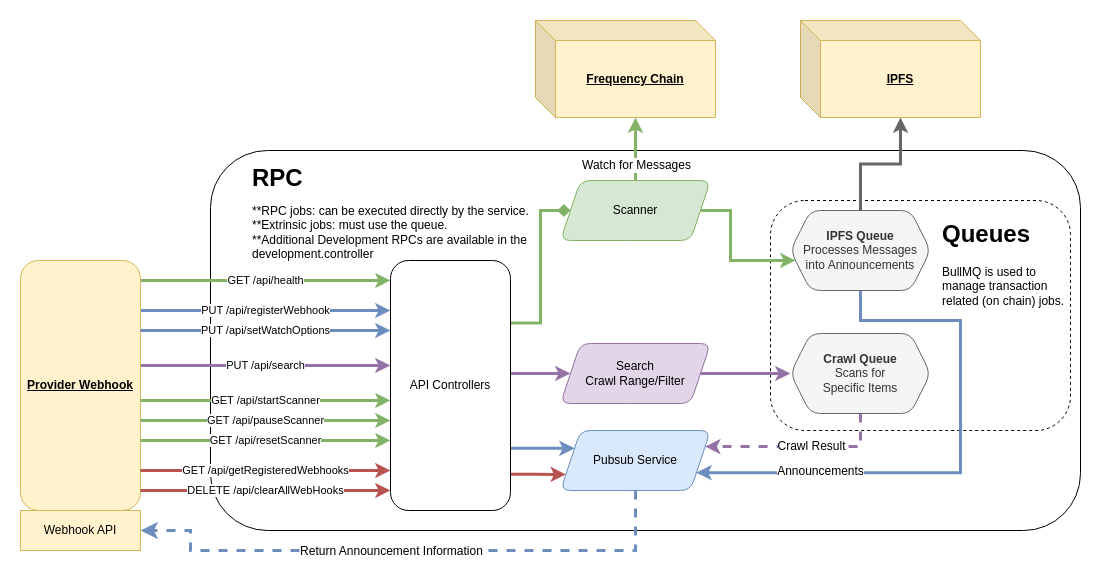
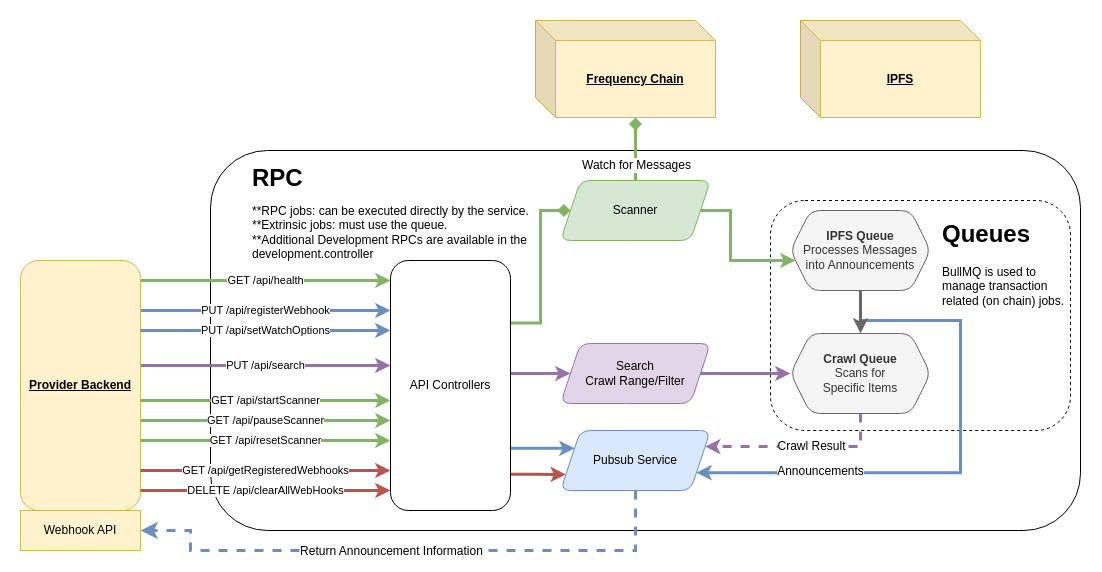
  <mxCell id="0" />
  <mxCell id="1" parent="0" />
  <mxCell id="2" value="" style="rounded=1;whiteSpace=wrap;html=1;" parent="1" vertex="1"><mxGeometry x="210" y="150" width="870" height="380" as="geometry" /></mxCell>
  <mxCell id="3" value="" style="rounded=1;whiteSpace=wrap;html=1;dashed=1;" parent="1" vertex="1"><mxGeometry x="770" y="200" width="300" height="230" as="geometry" /></mxCell>
  <mxCell id="4" value="GET /api/health" style="endArrow=classic;html=1;rounded=0;fillColor=#d5e8d4;strokeColor=#82b366;strokeWidth=3;" parent="1" edge="1"><mxGeometry width="50" height="50" relative="1" as="geometry"><mxPoint x="140" y="280" as="sourcePoint" /><mxPoint x="390" y="280" as="targetPoint" /></mxGeometry></mxCell>
  <mxCell id="5" style="edgeStyle=orthogonalEdgeStyle;rounded=0;hachureGap=4;orthogonalLoop=1;jettySize=auto;html=1;exitX=1;exitY=0.25;exitDx=0;exitDy=0;entryX=0;entryY=0.5;entryDx=0;entryDy=0;fontFamily=Architects Daughter;fontSource=https%3A%2F%2Ffonts.googleapis.com%2Fcss%3Ffamily%3DArchitects%2BDaughter;fontSize=16;fillColor=#d5e8d4;strokeColor=#82b366;strokeWidth=3;endArrow=diamond;" parent="1" source="9" target="23" edge="1"><mxGeometry relative="1" as="geometry"><Array as="points"><mxPoint x="540" y="322" /><mxPoint x="540" y="210" /></Array></mxGeometry></mxCell>
  <mxCell id="6" style="edgeStyle=orthogonalEdgeStyle;rounded=0;hachureGap=4;orthogonalLoop=1;jettySize=auto;html=1;entryX=0;entryY=0.5;entryDx=0;entryDy=0;fontFamily=Architects Daughter;fontSource=https%3A%2F%2Ffonts.googleapis.com%2Fcss%3Ffamily%3DArchitects%2BDaughter;fontSize=16;fillColor=#e1d5e7;strokeColor=#9673a6;strokeWidth=3;exitX=1.001;exitY=0.448;exitDx=0;exitDy=0;exitPerimeter=0;" edge="1" parent="1" source="9" target="26"><mxGeometry relative="1" as="geometry"><Array as="points"><mxPoint x="510" y="373" /></Array></mxGeometry></mxCell>
  <mxCell id="7" style="edgeStyle=orthogonalEdgeStyle;rounded=0;hachureGap=4;orthogonalLoop=1;jettySize=auto;html=1;exitX=1.002;exitY=0.855;exitDx=0;exitDy=0;entryX=0;entryY=0.25;entryDx=0;entryDy=0;fontFamily=Architects Daughter;fontSource=https%3A%2F%2Ffonts.googleapis.com%2Fcss%3Ffamily%3DArchitects%2BDaughter;fontSize=16;strokeWidth=3;fillColor=#dae8fc;strokeColor=#6c8ebf;exitPerimeter=0;" edge="1" parent="1" target="24"><mxGeometry relative="1" as="geometry"><mxPoint x="510" y="447.75" as="sourcePoint" /><mxPoint x="573.822" y="446.812" as="targetPoint" /><Array as="points"><mxPoint x="574" y="448" /></Array></mxGeometry></mxCell>
  <mxCell id="8" style="edgeStyle=orthogonalEdgeStyle;rounded=0;hachureGap=4;orthogonalLoop=1;jettySize=auto;html=1;entryX=0;entryY=0.75;entryDx=0;entryDy=0;fontFamily=Architects Daughter;fontSource=https%3A%2F%2Ffonts.googleapis.com%2Fcss%3Ffamily%3DArchitects%2BDaughter;fontSize=16;fillColor=#f8cecc;strokeColor=#b85450;strokeWidth=3;exitX=0.998;exitY=0.855;exitDx=0;exitDy=0;exitPerimeter=0;" edge="1" parent="1" source="9" target="24"><mxGeometry relative="1" as="geometry" /></mxCell>
  <mxCell id="9" value="API Controllers" style="rounded=1;whiteSpace=wrap;html=1;" parent="1" vertex="1"><mxGeometry x="390" y="260" width="120" height="250" as="geometry" /></mxCell>
  <mxCell id="10" value="&lt;div&gt;PUT /api/search&lt;/div&gt;" style="endArrow=classic;html=1;rounded=0;fillColor=#e1d5e7;strokeColor=#9673a6;strokeWidth=3;" parent="1" edge="1"><mxGeometry x="0.003" width="50" height="50" relative="1" as="geometry"><mxPoint x="140" y="365" as="sourcePoint" /><mxPoint x="390" y="365" as="targetPoint" /><mxPoint as="offset" /></mxGeometry></mxCell>
  <mxCell id="11" value="&lt;div&gt;PUT /api/registerWebhook&lt;/div&gt;" style="endArrow=classic;html=1;rounded=0;fillColor=#dae8fc;strokeColor=#6c8ebf;strokeWidth=3;exitX=1;exitY=0.448;exitDx=0;exitDy=0;exitPerimeter=0;" parent="1" edge="1"><mxGeometry width="50" height="50" relative="1" as="geometry"><mxPoint x="140" y="310" as="sourcePoint" /><mxPoint x="390" y="310" as="targetPoint" /></mxGeometry></mxCell>
- <mxCell id="12" value="&lt;u&gt;&lt;b&gt;Provider Webhook&lt;/b&gt;&lt;/u&gt;" style="rounded=1;whiteSpace=wrap;html=1;fillColor=#fff2cc;strokeColor=#d6b656;fontColor=#000000;" parent="1" vertex="1"><mxGeometry x="20" y="260" width="120" height="250" as="geometry" /></mxCell>
+ <mxCell id="12" value="&lt;u&gt;&lt;b&gt;Provider Backend&lt;/b&gt;&lt;/u&gt;" style="rounded=1;whiteSpace=wrap;html=1;fillColor=#fff2cc;strokeColor=#d6b656;fontColor=#000000;" parent="1" vertex="1"><mxGeometry x="20" y="260" width="120" height="250" as="geometry" /></mxCell>
  <mxCell id="13" value="" style="endArrow=classic;html=1;rounded=0;fontSize=12;startSize=8;endSize=8;edgeStyle=orthogonalEdgeStyle;strokeWidth=3;fillColor=#dae8fc;strokeColor=#6c8ebf;dashed=1;entryX=1;entryY=0.5;entryDx=0;entryDy=0;exitX=0.5;exitY=1;exitDx=0;exitDy=0;" parent="1" source="24" target="15" edge="1"><mxGeometry width="50" height="50" relative="1" as="geometry"><mxPoint x="670" y="480" as="sourcePoint" /><mxPoint x="-10" y="520" as="targetPoint" /><Array as="points"><mxPoint x="635" y="550" /><mxPoint x="190" y="550" /><mxPoint x="190" y="530" /></Array></mxGeometry></mxCell>
  <mxCell id="14" value="Return Announcement Information" style="edgeLabel;html=1;align=center;verticalAlign=middle;resizable=0;points=[];fontSize=12;" parent="13" vertex="1" connectable="0"><mxGeometry x="0.056" relative="1" as="geometry"><mxPoint x="-1" as="offset" /></mxGeometry></mxCell>
  <mxCell id="15" value="Webhook API" style="whiteSpace=wrap;html=1;fillColor=#fff2cc;strokeColor=#d6b656;fontColor=#000000;rounded=0;" parent="1" vertex="1"><mxGeometry x="20" y="510" width="120" height="40" as="geometry" /></mxCell>
  <mxCell id="16" value="&lt;h1 style=&quot;margin-top: 0px;&quot;&gt;Queues&lt;/h1&gt;&lt;p&gt;BullMQ is used to manage transaction related (on chain) jobs.&lt;/p&gt;" style="text;html=1;whiteSpace=wrap;overflow=hidden;rounded=0;fontFamily=Helvetica;fontSize=12;fontColor=default;" parent="1" vertex="1"><mxGeometry x="940" y="213" width="140" height="120" as="geometry" /></mxCell>
  <mxCell id="17" value="&lt;h1 style=&quot;margin-top: 0px;&quot;&gt;&lt;span style=&quot;background-color: initial;&quot;&gt;RPC&lt;/span&gt;&lt;/h1&gt;" style="text;html=1;whiteSpace=wrap;overflow=hidden;rounded=0;fontFamily=Helvetica;fontSize=12;fontColor=default;" parent="1" vertex="1"><mxGeometry x="250" y="157" width="295" height="40" as="geometry" /></mxCell>
  <mxCell id="18" value="&lt;u&gt;&lt;b&gt;Frequency Chain&lt;/b&gt;&lt;/u&gt;" style="shape=cube;whiteSpace=wrap;html=1;boundedLbl=1;backgroundOutline=1;darkOpacity=0.05;darkOpacity2=0.1;rounded=1;strokeColor=#d6b656;align=center;verticalAlign=middle;fontFamily=Helvetica;fontSize=12;fillColor=#fff2cc;fontColor=#000000;" parent="1" vertex="1"><mxGeometry x="535" y="20" width="180" height="97" as="geometry" /></mxCell>
- <mxCell id="19" style="edgeStyle=orthogonalEdgeStyle;rounded=0;orthogonalLoop=1;jettySize=auto;html=1;fontFamily=Helvetica;fontSize=12;fontColor=default;fillColor=#d5e8d4;strokeColor=#82b366;strokeWidth=3;exitX=0.5;exitY=0;exitDx=0;exitDy=0;entryX=0;entryY=0;entryDx=100;entryDy=97;entryPerimeter=0;" parent="1" source="23" target="18" edge="1"><mxGeometry relative="1" as="geometry"><Array as="points"><mxPoint x="635" y="120" /><mxPoint x="635" y="120" /></Array><mxPoint x="710" y="90" as="sourcePoint" /><mxPoint x="700" y="40" as="targetPoint" /></mxGeometry></mxCell>
+ <mxCell id="19" style="edgeStyle=orthogonalEdgeStyle;rounded=0;orthogonalLoop=1;jettySize=auto;html=1;fontFamily=Helvetica;fontSize=12;fontColor=default;fillColor=#d5e8d4;strokeColor=#82b366;strokeWidth=3;exitX=0.5;exitY=0;exitDx=0;exitDy=0;entryX=0;entryY=0;entryDx=100;entryDy=97;entryPerimeter=0;endArrow=diamond;" parent="1" source="23" target="18" edge="1"><mxGeometry relative="1" as="geometry"><Array as="points"><mxPoint x="635" y="120" /><mxPoint x="635" y="120" /></Array><mxPoint x="710" y="90" as="sourcePoint" /><mxPoint x="700" y="40" as="targetPoint" /></mxGeometry></mxCell>
  <mxCell id="20" value="Watch for Messages" style="edgeLabel;html=1;align=center;verticalAlign=middle;resizable=0;points=[];rounded=1;strokeColor=default;fontFamily=Helvetica;fontSize=12;fontColor=default;fillColor=default;" parent="19" vertex="1" connectable="0"><mxGeometry x="-0.038" y="-2" relative="1" as="geometry"><mxPoint x="-2" y="14" as="offset" /></mxGeometry></mxCell>
  <mxCell id="21" value="**RPC jobs: can be executed directly by the service.&lt;br&gt;**Extrinsic jobs: must use the queue.&lt;br&gt;**Additional Development RPCs are available in the development.controller" style="text;html=1;whiteSpace=wrap;overflow=hidden;rounded=0;" parent="1" vertex="1"><mxGeometry x="250" y="197" width="295" height="80" as="geometry" /></mxCell>
  <mxCell id="22" style="edgeStyle=orthogonalEdgeStyle;rounded=0;hachureGap=4;orthogonalLoop=1;jettySize=auto;html=1;exitX=1;exitY=0.5;exitDx=0;exitDy=0;fontFamily=Architects Daughter;fontSource=https%3A%2F%2Ffonts.googleapis.com%2Fcss%3Ffamily%3DArchitects%2BDaughter;fontSize=16;fillColor=#d5e8d4;strokeColor=#82b366;strokeWidth=3;" parent="1" source="23" target="29" edge="1"><mxGeometry relative="1" as="geometry"><Array as="points"><mxPoint x="730" y="210" /><mxPoint x="730" y="260" /></Array></mxGeometry></mxCell>
  <mxCell id="23" value="Scanner" style="shape=parallelogram;perimeter=parallelogramPerimeter;whiteSpace=wrap;html=1;fixedSize=1;rounded=1;strokeColor=#82b366;align=center;verticalAlign=middle;fontFamily=Helvetica;fontSize=12;fillColor=#d5e8d4;fontColor=#000000;" parent="1" vertex="1"><mxGeometry x="560" y="180" width="150" height="60" as="geometry" /></mxCell>
  <mxCell id="24" value="Pubsub Service" style="shape=parallelogram;perimeter=parallelogramPerimeter;whiteSpace=wrap;html=1;fixedSize=1;rounded=1;strokeColor=#6c8ebf;align=center;verticalAlign=middle;fontFamily=Helvetica;fontSize=12;fillColor=#dae8fc;" parent="1" vertex="1"><mxGeometry x="560" y="430" width="150" height="60" as="geometry" /></mxCell>
  <mxCell id="25" style="edgeStyle=orthogonalEdgeStyle;rounded=0;hachureGap=4;orthogonalLoop=1;jettySize=auto;html=1;exitX=1;exitY=0.5;exitDx=0;exitDy=0;fontFamily=Architects Daughter;fontSource=https%3A%2F%2Ffonts.googleapis.com%2Fcss%3Ffamily%3DArchitects%2BDaughter;fontSize=16;fillColor=#e1d5e7;strokeColor=#9673a6;strokeWidth=3;" edge="1" parent="1" source="26" target="40"><mxGeometry relative="1" as="geometry" /></mxCell>
  <mxCell id="26" value="Search&lt;br&gt;Crawl Range/Filter" style="shape=parallelogram;perimeter=parallelogramPerimeter;whiteSpace=wrap;html=1;fixedSize=1;rounded=1;strokeColor=#9673a6;align=center;verticalAlign=middle;fontFamily=Helvetica;fontSize=12;fillColor=#e1d5e7;strokeWidth=1;" parent="1" vertex="1"><mxGeometry x="560" y="343" width="150" height="60" as="geometry" /></mxCell>
  <mxCell id="27" style="edgeStyle=orthogonalEdgeStyle;rounded=0;hachureGap=4;orthogonalLoop=1;jettySize=auto;html=1;entryX=1;entryY=0.75;entryDx=0;entryDy=0;fontFamily=Architects Daughter;fontSource=https%3A%2F%2Ffonts.googleapis.com%2Fcss%3Ffamily%3DArchitects%2BDaughter;fontSize=16;fillColor=#dae8fc;strokeColor=#6c8ebf;strokeWidth=3;" edge="1" parent="1" source="29" target="24"><mxGeometry relative="1" as="geometry"><Array as="points"><mxPoint x="860" y="320" /><mxPoint x="960" y="320" /><mxPoint x="960" y="472" /></Array></mxGeometry></mxCell>
  <mxCell id="28" value="Announcements" style="edgeLabel;html=1;align=center;verticalAlign=middle;resizable=0;points=[];fontSize=12;fontFamily=Helvetica;fillColor=default;strokeColor=default;rounded=1;" vertex="1" connectable="0" parent="27"><mxGeometry x="0.548" y="-2" relative="1" as="geometry"><mxPoint as="offset" /></mxGeometry></mxCell>
  <mxCell id="29" value="&lt;b&gt;IPFS Queue&lt;br&gt;&lt;/b&gt;Processes Messages&lt;br&gt;into Announcements" style="shape=hexagon;whiteSpace=wrap;html=1;fixedSize=1;rounded=1;strokeColor=#666666;align=center;verticalAlign=middle;fontFamily=Helvetica;fontSize=12;fillColor=#f5f5f5;fontColor=#333333;perimeter=hexagonPerimeter2;" parent="1" vertex="1"><mxGeometry x="790" y="210" width="140" height="80" as="geometry" /></mxCell>
  <mxCell id="30" value="&lt;div&gt;DELETE /api/clearAllWebHooks&lt;/div&gt;" style="endArrow=classic;html=1;rounded=0;entryX=0;entryY=0.75;entryDx=0;entryDy=0;fillColor=#f8cecc;strokeColor=#b85450;strokeWidth=3;exitX=1;exitY=0.75;exitDx=0;exitDy=0;" edge="1" parent="1"><mxGeometry width="50" height="50" relative="1" as="geometry"><mxPoint x="140" y="490" as="sourcePoint" /><mxPoint x="390" y="490" as="targetPoint" /></mxGeometry></mxCell>
  <mxCell id="31" value="&lt;div&gt;GET /api/getRegisteredWebhooks&lt;/div&gt;" style="endArrow=classic;html=1;rounded=0;entryX=0;entryY=0.75;entryDx=0;entryDy=0;fillColor=#f8cecc;strokeColor=#b85450;strokeWidth=3;exitX=1;exitY=0.75;exitDx=0;exitDy=0;" edge="1" parent="1"><mxGeometry width="50" height="50" relative="1" as="geometry"><mxPoint x="140" y="470" as="sourcePoint" /><mxPoint x="390" y="470" as="targetPoint" /></mxGeometry></mxCell>
  <mxCell id="32" value="&lt;div&gt;GET /api/resetScanner&lt;/div&gt;" style="endArrow=classic;html=1;rounded=0;entryX=0;entryY=0.75;entryDx=0;entryDy=0;fillColor=#d5e8d4;strokeColor=#82b366;strokeWidth=3;exitX=1;exitY=0.75;exitDx=0;exitDy=0;" edge="1" parent="1"><mxGeometry width="50" height="50" relative="1" as="geometry"><mxPoint x="140" y="440" as="sourcePoint" /><mxPoint x="390" y="440" as="targetPoint" /></mxGeometry></mxCell>
  <mxCell id="33" value="&lt;div&gt;GET /api/pauseScanner&lt;/div&gt;" style="endArrow=classic;html=1;rounded=0;entryX=0;entryY=0.75;entryDx=0;entryDy=0;fillColor=#d5e8d4;strokeColor=#82b366;strokeWidth=3;exitX=1;exitY=0.75;exitDx=0;exitDy=0;" edge="1" parent="1"><mxGeometry width="50" height="50" relative="1" as="geometry"><mxPoint x="140" y="420" as="sourcePoint" /><mxPoint x="390" y="420" as="targetPoint" /></mxGeometry></mxCell>
  <mxCell id="34" value="&lt;div&gt;GET /api/startScanner&lt;/div&gt;" style="endArrow=classic;html=1;rounded=0;entryX=0;entryY=0.75;entryDx=0;entryDy=0;fillColor=#d5e8d4;strokeColor=#82b366;strokeWidth=3;exitX=1;exitY=0.75;exitDx=0;exitDy=0;" edge="1" parent="1"><mxGeometry width="50" height="50" relative="1" as="geometry"><mxPoint x="140" y="400" as="sourcePoint" /><mxPoint x="390" y="400" as="targetPoint" /></mxGeometry></mxCell>
  <mxCell id="35" value="&lt;div&gt;PUT /api/setWatchOptions&lt;/div&gt;" style="endArrow=classic;html=1;rounded=0;fillColor=#dae8fc;strokeColor=#6c8ebf;strokeWidth=3;exitX=1;exitY=0.448;exitDx=0;exitDy=0;exitPerimeter=0;" edge="1" parent="1"><mxGeometry width="50" height="50" relative="1" as="geometry"><mxPoint x="140" y="330" as="sourcePoint" /><mxPoint x="390" y="330" as="targetPoint" /></mxGeometry></mxCell>
  <mxCell id="36" value="&lt;u&gt;&lt;b&gt;IPFS&lt;/b&gt;&lt;/u&gt;" style="shape=cube;whiteSpace=wrap;html=1;boundedLbl=1;backgroundOutline=1;darkOpacity=0.05;darkOpacity2=0.1;rounded=1;strokeColor=#d6b656;align=center;verticalAlign=middle;fontFamily=Helvetica;fontSize=12;fillColor=#fff2cc;fontColor=#000000;" vertex="1" parent="1"><mxGeometry x="800" y="20" width="180" height="97" as="geometry" /></mxCell>
- <mxCell id="37" style="edgeStyle=orthogonalEdgeStyle;rounded=0;hachureGap=4;orthogonalLoop=1;jettySize=auto;html=1;entryX=0;entryY=0;entryDx=100;entryDy=97;entryPerimeter=0;fontFamily=Architects Daughter;fontSource=https%3A%2F%2Ffonts.googleapis.com%2Fcss%3Ffamily%3DArchitects%2BDaughter;fontSize=16;fillColor=#f5f5f5;strokeColor=#666666;strokeWidth=3;" edge="1" parent="1" source="29" target="36"><mxGeometry relative="1" as="geometry" /></mxCell>
+ <mxCell id="37" style="edgeStyle=orthogonalEdgeStyle;rounded=0;hachureGap=4;orthogonalLoop=1;jettySize=auto;html=1;fontFamily=Architects Daughter;fontSource=https%3A%2F%2Ffonts.googleapis.com%2Fcss%3Ffamily%3DArchitects%2BDaughter;fontSize=16;fillColor=#f5f5f5;strokeColor=#666666;strokeWidth=3;" edge="1" parent="1" source="29" target="40"><mxGeometry relative="1" as="geometry" /></mxCell>
  <mxCell id="38" style="edgeStyle=orthogonalEdgeStyle;rounded=0;hachureGap=4;orthogonalLoop=1;jettySize=auto;html=1;exitX=0.5;exitY=1;exitDx=0;exitDy=0;entryX=1;entryY=0.25;entryDx=0;entryDy=0;fontFamily=Architects Daughter;fontSource=https%3A%2F%2Ffonts.googleapis.com%2Fcss%3Ffamily%3DArchitects%2BDaughter;fontSize=16;fillColor=#e1d5e7;strokeColor=#9673a6;strokeWidth=3;dashed=1;" edge="1" parent="1" source="40" target="24"><mxGeometry relative="1" as="geometry"><Array as="points"><mxPoint x="860" y="446" /></Array></mxGeometry></mxCell>
  <mxCell id="39" value="Crawl Result" style="edgeLabel;html=1;align=center;verticalAlign=middle;resizable=0;points=[];fontSize=12;fontFamily=Helvetica;fillColor=default;strokeColor=default;rounded=1;" vertex="1" connectable="0" parent="38"><mxGeometry x="0.279" y="-1" relative="1" as="geometry"><mxPoint x="38" as="offset" /></mxGeometry></mxCell>
  <mxCell id="40" value="&lt;b&gt;Crawl Queue&lt;br&gt;&lt;/b&gt;Scans for&lt;br&gt;Specific Items" style="shape=hexagon;whiteSpace=wrap;html=1;fixedSize=1;rounded=1;strokeColor=#666666;align=center;verticalAlign=middle;fontFamily=Helvetica;fontSize=12;fillColor=#f5f5f5;fontColor=#333333;perimeter=hexagonPerimeter2;" vertex="1" parent="1"><mxGeometry x="790" y="333" width="140" height="80" as="geometry" /></mxCell>
